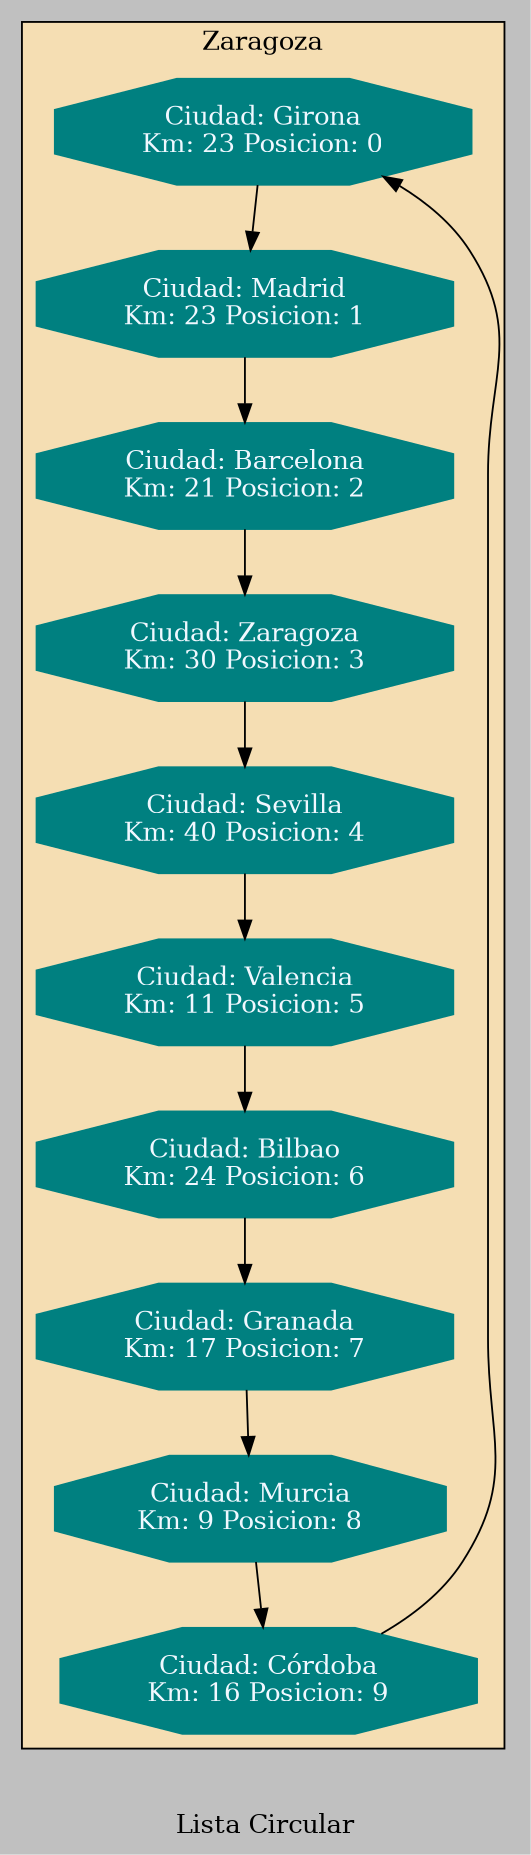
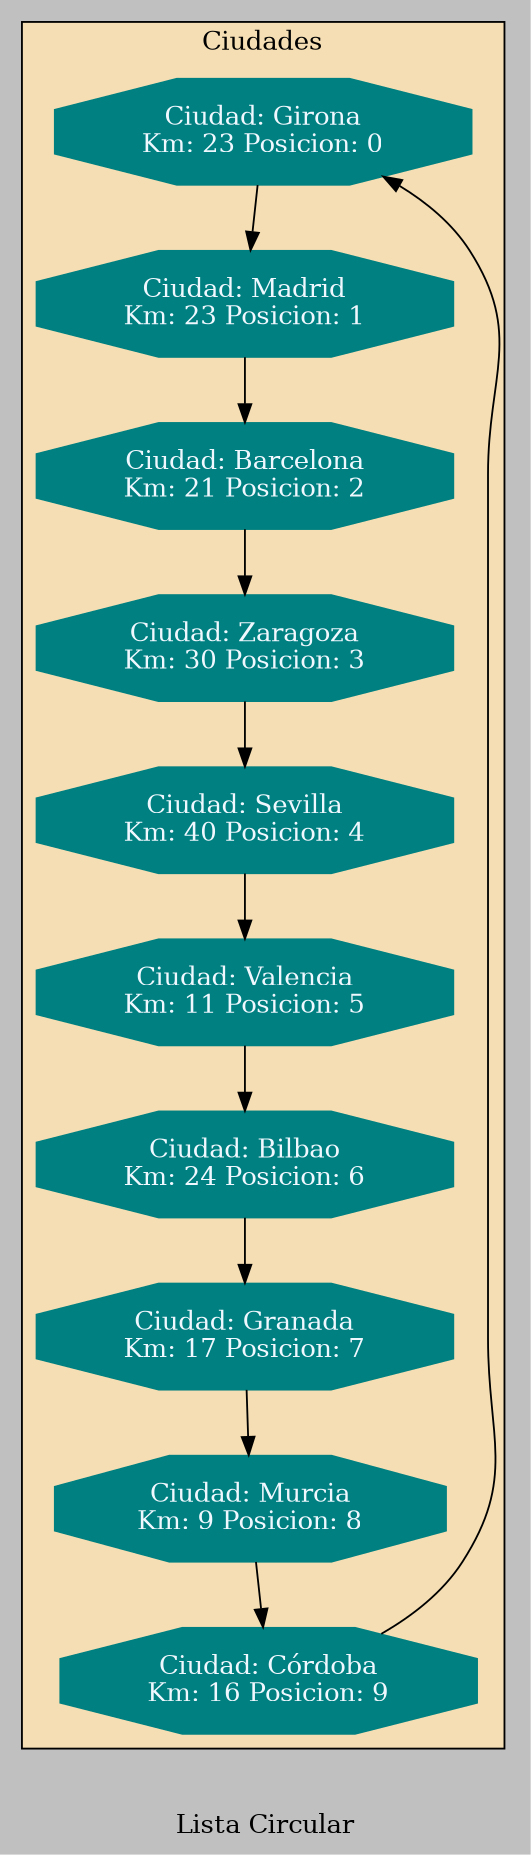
  digraph {
    bgcolor=grey
    label="Lista Circular"
    rankdir=TB
    node [color=teal fontcolor=aliceblue shape=octagon style=filled]
    n1 [label="Ciudad: Girona\nKm: 23 Posicion: 0"]
    n2 [label="Ciudad: Madrid\nKm: 23 Posicion: 1"]
    n3 [label="Ciudad: Barcelona\nKm: 21 Posicion: 2"]
    n4 [label="Ciudad: Zaragoza\nKm: 30 Posicion: 3"]
    n5 [label="Ciudad: Sevilla\nKm: 40 Posicion: 4"]
    n6 [label="Ciudad: Valencia\nKm: 11 Posicion: 5"]
    n7 [label="Ciudad: Bilbao\nKm: 24 Posicion: 6"]
    n8 [label="Ciudad: Granada\nKm: 17 Posicion: 7"]
    n9 [label="Ciudad: Murcia\nKm: 9 Posicion: 8"]
    n10 [label="Ciudad: Córdoba\nKm: 16 Posicion: 9"]
    subgraph cluster_1 {
      bgcolor=wheat
-     label=Zaragoza
+     label=Ciudades
      n1
      n2
      n3
      n4
      n5
      n6
      n7
      n8
      n9
      n10
    }
    n1 -> n2
    n2 -> n3
    n3 -> n4
    n4 -> n5
    n5 -> n6
    n6 -> n7
    n7 -> n8
    n8 -> n9
    n9 -> n10
    n10 -> n1
  }
